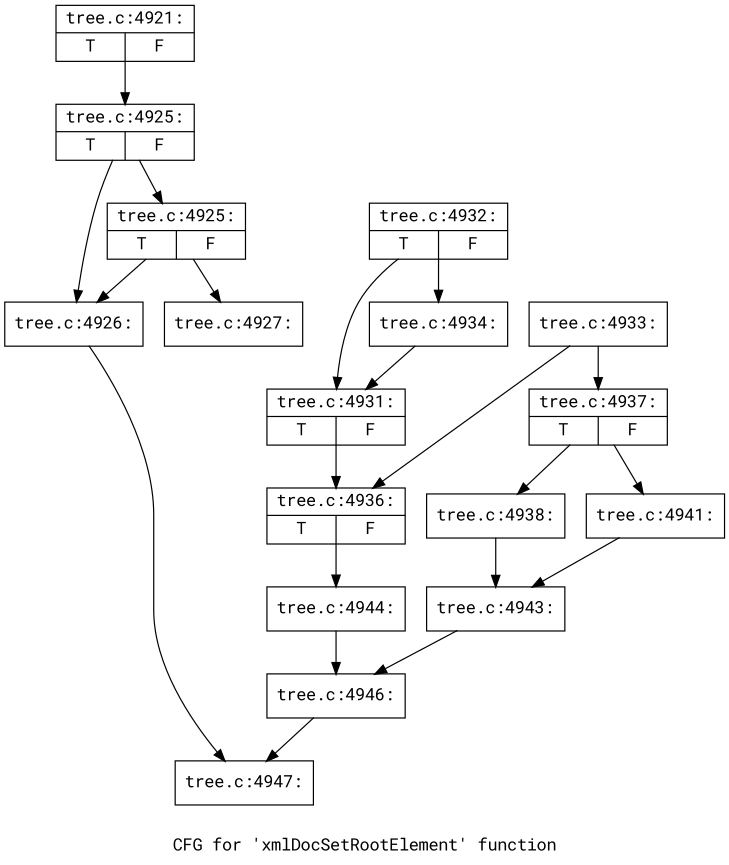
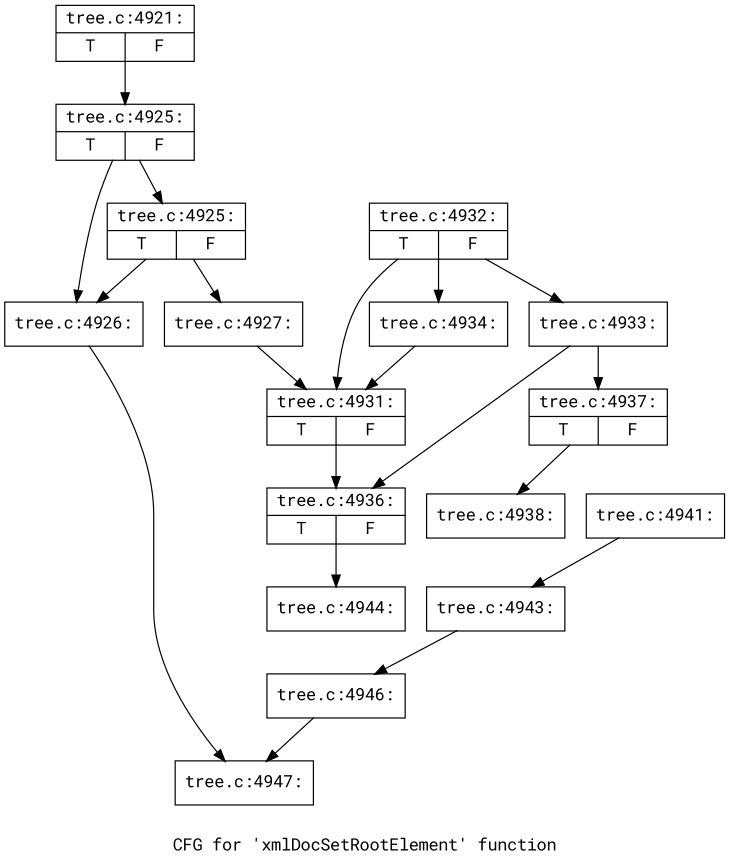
  digraph {
    fontname="Roboto Mono"
    label="CFG for 'xmlDocSetRootElement' function"
    node [fontname="Roboto Mono" shape=record]
    edge [fontname="Roboto Mono"]
    n1 [label="{tree.c:4921:|{<s0>T|<s1>F}}"]
    n2 [label="{tree.c:4925:|{<s0>T|<s1>F}}"]
    n3 [label="{tree.c:4926:}"]
    n4 [label="{tree.c:4925:|{<s0>T|<s1>F}}"]
    n5 [label="{tree.c:4947:}"]
    n6 [label="{tree.c:4927:}"]
    n7 [label="{tree.c:4931:|{<s0>T|<s1>F}}"]
    n8 [label="{tree.c:4936:|{<s0>T|<s1>F}}"]
    n9 [label="{tree.c:4932:|{<s0>T|<s1>F}}"]
    n10 [label="{tree.c:4933:}"]
    n11 [label="{tree.c:4934:}"]
    n12 [label="{tree.c:4944:}"]
    n13 [label="{tree.c:4937:|{<s0>T|<s1>F}}"]
    n14 [label="{tree.c:4938:}"]
    n15 [label="{tree.c:4941:}"]
    n16 [label="{tree.c:4946:}"]
    n17 [label="{tree.c:4943:}"]
    n1 -> n2
    n2 -> n3
    n2 -> n4
    n3 -> n5
    n4 -> n3
    n4 -> n6
+   n6 -> n7
    n7 -> n8
    n8 -> n12
    n9 -> n7
+   n9 -> n10
    n9 -> n11
    n10 -> n8
    n10 -> n13
    n11 -> n7
-   n12 -> n16
    n13 -> n14
-   n13 -> n15
-   n14 -> n17
    n15 -> n17
    n16 -> n5
    n17 -> n16
  }
